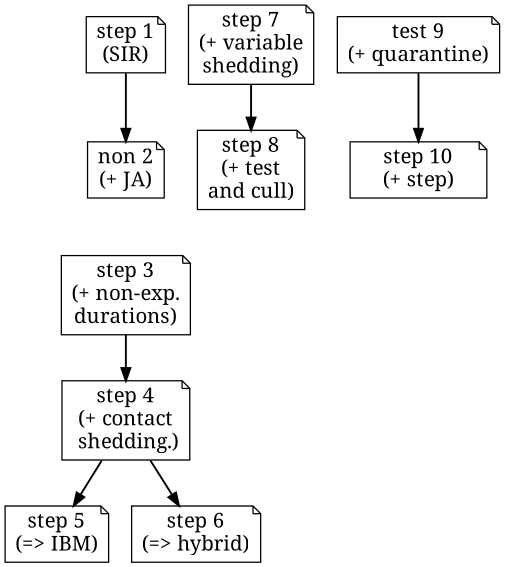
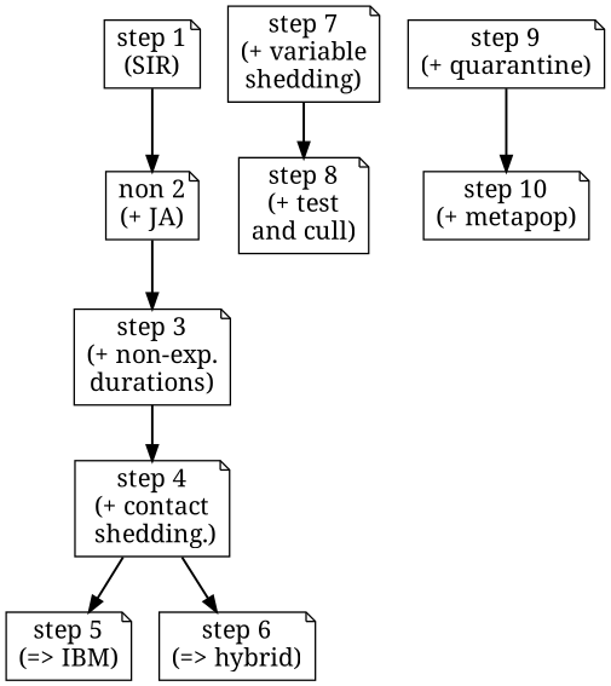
  digraph {
    fontname="Noto Serif"
    rankdir=TB
    node [fontname="Noto Serif" fontsize=16 shape=note]
    edge [fontname="Noto Serif" minlen=1 penwidth=1.5]
    n1 [label="step 5\n(=> IBM)"]
    n2 [label="step 6\n(=> hybrid)"]
    n3 [label="step 1\n(SIR)"]
    n4 [label="non 2\n(+ JA)"]
    n5 [label="step 3\n(+ non-exp.\ndurations)"]
    n6 [label="step 4\n(+ contact\n shedding.)"]
    n7 [label="step 7\n(+ variable\nshedding)"]
    n8 [label="step 8\n(+ test\nand cull)"]
-   n9 [label="test 9\n(+ quarantine)"]
-   n10 [label="step 10\n(+ step)"]
+   n9 [label="step 9\n(+ quarantine)"]
+   n10 [label="step 10\n(+ metapop)"]
    subgraph sub_1 {
      rank=same
      n1
      n2
    }
    n3 -> n4
+   n4 -> n5
    n5 -> n6
    n6 -> n1
    n6 -> n2
    n7 -> n8
    n9 -> n10
  }
